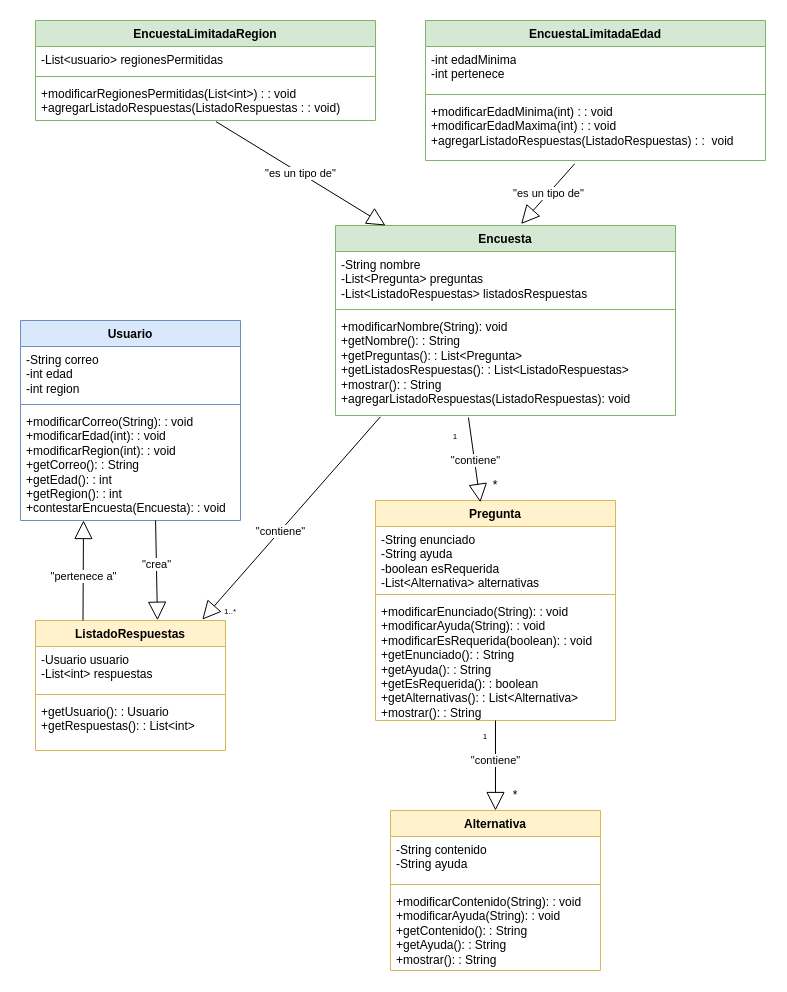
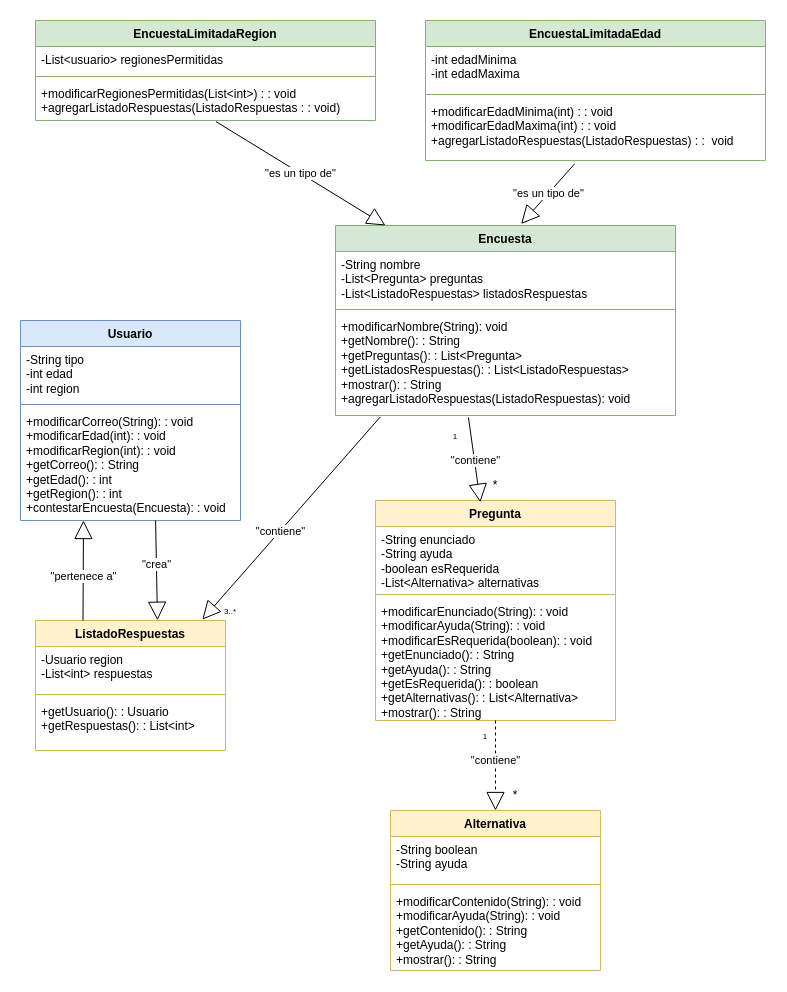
  <mxCell id="0" />
  <mxCell id="1" parent="0" />
  <mxCell id="2" value="EncuestaLimitadaRegion" style="swimlane;fontStyle=1;align=center;verticalAlign=top;childLayout=stackLayout;horizontal=1;startSize=26;horizontalStack=0;resizeParent=1;resizeParentMax=0;resizeLast=0;collapsible=1;marginBottom=0;whiteSpace=wrap;html=1;fillColor=#d5e8d4;strokeColor=#82b366;" vertex="1" parent="1"><mxGeometry x="35" y="20" width="340" height="100" as="geometry" /></mxCell>
  <mxCell id="3" value="-List&amp;lt;usuario&amp;gt; regionesPermitidas" style="text;strokeColor=none;fillColor=none;align=left;verticalAlign=top;spacingLeft=4;spacingRight=4;overflow=hidden;rotatable=0;points=[[0,0.5],[1,0.5]];portConstraint=eastwest;whiteSpace=wrap;html=1;" vertex="1" parent="2"><mxGeometry y="26" width="340" height="26" as="geometry" /></mxCell>
  <mxCell id="4" value="" style="line;strokeWidth=1;fillColor=none;align=left;verticalAlign=middle;spacingTop=-1;spacingLeft=3;spacingRight=3;rotatable=0;labelPosition=right;points=[];portConstraint=eastwest;strokeColor=inherit;" vertex="1" parent="2"><mxGeometry y="52" width="340" height="8" as="geometry" /></mxCell>
  <mxCell id="5" value="&lt;div&gt;+modificarRegionesPermitidas(List&amp;lt;int&amp;gt;) : : void&lt;/div&gt;&lt;div&gt;+agregarListadoRespuestas(ListadoRespuestas : : void)&lt;br&gt;&lt;/div&gt;" style="text;strokeColor=none;fillColor=none;align=left;verticalAlign=top;spacingLeft=4;spacingRight=4;overflow=hidden;rotatable=0;points=[[0,0.5],[1,0.5]];portConstraint=eastwest;whiteSpace=wrap;html=1;" vertex="1" parent="2"><mxGeometry y="60" width="340" height="40" as="geometry" /></mxCell>
  <mxCell id="6" value="EncuestaLimitadaEdad" style="swimlane;fontStyle=1;align=center;verticalAlign=top;childLayout=stackLayout;horizontal=1;startSize=26;horizontalStack=0;resizeParent=1;resizeParentMax=0;resizeLast=0;collapsible=1;marginBottom=0;whiteSpace=wrap;html=1;fillColor=#d5e8d4;strokeColor=#82b366;" vertex="1" parent="1"><mxGeometry x="425" y="20" width="340" height="140" as="geometry" /></mxCell>
- <mxCell id="7" value="&lt;div&gt;-int edadMinima&lt;/div&gt;&lt;div&gt;-int pertenece&lt;br&gt;&lt;/div&gt;" style="text;strokeColor=none;fillColor=none;align=left;verticalAlign=top;spacingLeft=4;spacingRight=4;overflow=hidden;rotatable=0;points=[[0,0.5],[1,0.5]];portConstraint=eastwest;whiteSpace=wrap;html=1;" vertex="1" parent="6"><mxGeometry y="26" width="340" height="44" as="geometry" /></mxCell>
+ <mxCell id="7" value="&lt;div&gt;-int edadMinima&lt;/div&gt;&lt;div&gt;-int edadMaxima&lt;br&gt;&lt;/div&gt;" style="text;strokeColor=none;fillColor=none;align=left;verticalAlign=top;spacingLeft=4;spacingRight=4;overflow=hidden;rotatable=0;points=[[0,0.5],[1,0.5]];portConstraint=eastwest;whiteSpace=wrap;html=1;" vertex="1" parent="6"><mxGeometry y="26" width="340" height="44" as="geometry" /></mxCell>
  <mxCell id="8" value="" style="line;strokeWidth=1;fillColor=none;align=left;verticalAlign=middle;spacingTop=-1;spacingLeft=3;spacingRight=3;rotatable=0;labelPosition=right;points=[];portConstraint=eastwest;strokeColor=inherit;" vertex="1" parent="6"><mxGeometry y="70" width="340" height="8" as="geometry" /></mxCell>
  <mxCell id="9" value="&lt;div&gt;+modificarEdadMinima(int) : : void&lt;br&gt;&lt;/div&gt;&lt;div&gt;+modificarEdadMaxima(int) : : void&lt;br&gt;&lt;/div&gt;&lt;div&gt;+agregarListadoRespuestas(ListadoRespuestas) : :&amp;nbsp; void&lt;br&gt;&lt;/div&gt;" style="text;strokeColor=none;fillColor=none;align=left;verticalAlign=top;spacingLeft=4;spacingRight=4;overflow=hidden;rotatable=0;points=[[0,0.5],[1,0.5]];portConstraint=eastwest;whiteSpace=wrap;html=1;" vertex="1" parent="6"><mxGeometry y="78" width="340" height="62" as="geometry" /></mxCell>
  <mxCell id="10" value="Encuesta" style="swimlane;fontStyle=1;align=center;verticalAlign=top;childLayout=stackLayout;horizontal=1;startSize=26;horizontalStack=0;resizeParent=1;resizeParentMax=0;resizeLast=0;collapsible=1;marginBottom=0;whiteSpace=wrap;html=1;fillColor=#d5e8d4;strokeColor=#82b366;" vertex="1" parent="1"><mxGeometry x="335" y="225" width="340" height="190" as="geometry" /></mxCell>
  <mxCell id="11" value="-String nombre&lt;br&gt;-List&amp;lt;Pregunta&amp;gt; preguntas&lt;br&gt;-List&amp;lt;ListadoRespuestas&amp;gt; listadosRespuestas" style="text;strokeColor=none;fillColor=none;align=left;verticalAlign=top;spacingLeft=4;spacingRight=4;overflow=hidden;rotatable=0;points=[[0,0.5],[1,0.5]];portConstraint=eastwest;whiteSpace=wrap;html=1;" vertex="1" parent="10"><mxGeometry y="26" width="340" height="54" as="geometry" /></mxCell>
  <mxCell id="12" value="" style="line;strokeWidth=1;fillColor=none;align=left;verticalAlign=middle;spacingTop=-1;spacingLeft=3;spacingRight=3;rotatable=0;labelPosition=right;points=[];portConstraint=eastwest;strokeColor=inherit;" vertex="1" parent="10"><mxGeometry y="80" width="340" height="8" as="geometry" /></mxCell>
  <mxCell id="13" value="+modificarNombre(String): void&lt;br&gt;+getNombre(): : String&lt;br&gt;+getPreguntas(): : List&amp;lt;Pregunta&amp;gt;&lt;br&gt;+getListadosRespuestas(): : List&amp;lt;ListadoRespuestas&amp;gt;&lt;br&gt;+mostrar(): : String&lt;br&gt;+agregarListadoRespuestas(ListadoRespuestas): void" style="text;strokeColor=none;fillColor=none;align=left;verticalAlign=top;spacingLeft=4;spacingRight=4;overflow=hidden;rotatable=0;points=[[0,0.5],[1,0.5]];portConstraint=eastwest;whiteSpace=wrap;html=1;" vertex="1" parent="10"><mxGeometry y="88" width="340" height="102" as="geometry" /></mxCell>
  <mxCell id="14" value="Usuario" style="swimlane;fontStyle=1;align=center;verticalAlign=top;childLayout=stackLayout;horizontal=1;startSize=26;horizontalStack=0;resizeParent=1;resizeParentMax=0;resizeLast=0;collapsible=1;marginBottom=0;whiteSpace=wrap;html=1;fillColor=#dae8fc;strokeColor=#6c8ebf;" vertex="1" parent="1"><mxGeometry x="20" y="320" width="220" height="200" as="geometry" /></mxCell>
- <mxCell id="15" value="-String correo&lt;br&gt;-int edad&lt;br&gt;-int region" style="text;strokeColor=none;fillColor=none;align=left;verticalAlign=top;spacingLeft=4;spacingRight=4;overflow=hidden;rotatable=0;points=[[0,0.5],[1,0.5]];portConstraint=eastwest;whiteSpace=wrap;html=1;" vertex="1" parent="14"><mxGeometry y="26" width="220" height="54" as="geometry" /></mxCell>
+ <mxCell id="15" value="-String tipo&lt;br&gt;-int edad&lt;br&gt;-int region" style="text;strokeColor=none;fillColor=none;align=left;verticalAlign=top;spacingLeft=4;spacingRight=4;overflow=hidden;rotatable=0;points=[[0,0.5],[1,0.5]];portConstraint=eastwest;whiteSpace=wrap;html=1;" vertex="1" parent="14"><mxGeometry y="26" width="220" height="54" as="geometry" /></mxCell>
  <mxCell id="16" value="" style="line;strokeWidth=1;fillColor=none;align=left;verticalAlign=middle;spacingTop=-1;spacingLeft=3;spacingRight=3;rotatable=0;labelPosition=right;points=[];portConstraint=eastwest;strokeColor=inherit;" vertex="1" parent="14"><mxGeometry y="80" width="220" height="8" as="geometry" /></mxCell>
  <mxCell id="17" value="+modificarCorreo(String): : void&lt;br&gt;+modificarEdad(int): : void&lt;br&gt;+modificarRegion(int): : void&lt;br&gt;+getCorreo(): : String&lt;br&gt;+getEdad(): : int&lt;br&gt;+getRegion(): : int&lt;br&gt;+contestarEncuesta(Encuesta): : void" style="text;strokeColor=none;fillColor=none;align=left;verticalAlign=top;spacingLeft=4;spacingRight=4;overflow=hidden;rotatable=0;points=[[0,0.5],[1,0.5]];portConstraint=eastwest;whiteSpace=wrap;html=1;" vertex="1" parent="14"><mxGeometry y="88" width="220" height="112" as="geometry" /></mxCell>
  <mxCell id="18" value="ListadoRespuestas" style="swimlane;fontStyle=1;align=center;verticalAlign=top;childLayout=stackLayout;horizontal=1;startSize=26;horizontalStack=0;resizeParent=1;resizeParentMax=0;resizeLast=0;collapsible=1;marginBottom=0;whiteSpace=wrap;html=1;fillColor=#fff2cc;strokeColor=#d6b656;" vertex="1" parent="1"><mxGeometry x="35" y="620" width="190" height="130" as="geometry" /></mxCell>
- <mxCell id="19" value="-Usuario usuario&lt;br&gt;-List&amp;lt;int&amp;gt; respuestas" style="text;strokeColor=none;fillColor=none;align=left;verticalAlign=top;spacingLeft=4;spacingRight=4;overflow=hidden;rotatable=0;points=[[0,0.5],[1,0.5]];portConstraint=eastwest;whiteSpace=wrap;html=1;" vertex="1" parent="18"><mxGeometry y="26" width="190" height="44" as="geometry" /></mxCell>
+ <mxCell id="19" value="-Usuario region&lt;br&gt;-List&amp;lt;int&amp;gt; respuestas" style="text;strokeColor=none;fillColor=none;align=left;verticalAlign=top;spacingLeft=4;spacingRight=4;overflow=hidden;rotatable=0;points=[[0,0.5],[1,0.5]];portConstraint=eastwest;whiteSpace=wrap;html=1;" vertex="1" parent="18"><mxGeometry y="26" width="190" height="44" as="geometry" /></mxCell>
  <mxCell id="20" value="" style="line;strokeWidth=1;fillColor=none;align=left;verticalAlign=middle;spacingTop=-1;spacingLeft=3;spacingRight=3;rotatable=0;labelPosition=right;points=[];portConstraint=eastwest;strokeColor=inherit;" vertex="1" parent="18"><mxGeometry y="70" width="190" height="8" as="geometry" /></mxCell>
  <mxCell id="21" value="+getUsuario(): : Usuario&lt;br&gt;+getRespuestas(): : List&amp;lt;int&amp;gt;" style="text;strokeColor=none;fillColor=none;align=left;verticalAlign=top;spacingLeft=4;spacingRight=4;overflow=hidden;rotatable=0;points=[[0,0.5],[1,0.5]];portConstraint=eastwest;whiteSpace=wrap;html=1;" vertex="1" parent="18"><mxGeometry y="78" width="190" height="52" as="geometry" /></mxCell>
  <mxCell id="22" value="Pregunta" style="swimlane;fontStyle=1;align=center;verticalAlign=top;childLayout=stackLayout;horizontal=1;startSize=26;horizontalStack=0;resizeParent=1;resizeParentMax=0;resizeLast=0;collapsible=1;marginBottom=0;whiteSpace=wrap;html=1;fillColor=#fff2cc;strokeColor=#d6b656;" vertex="1" parent="1"><mxGeometry x="375" y="500" width="240" height="220" as="geometry" /></mxCell>
  <mxCell id="23" value="-String enunciado&lt;br&gt;-String ayuda&lt;br&gt;-boolean esRequerida&lt;br&gt;-List&amp;lt;Alternativa&amp;gt; alternativas" style="text;strokeColor=none;fillColor=none;align=left;verticalAlign=top;spacingLeft=4;spacingRight=4;overflow=hidden;rotatable=0;points=[[0,0.5],[1,0.5]];portConstraint=eastwest;whiteSpace=wrap;html=1;" vertex="1" parent="22"><mxGeometry y="26" width="240" height="64" as="geometry" /></mxCell>
  <mxCell id="24" value="" style="line;strokeWidth=1;fillColor=none;align=left;verticalAlign=middle;spacingTop=-1;spacingLeft=3;spacingRight=3;rotatable=0;labelPosition=right;points=[];portConstraint=eastwest;strokeColor=inherit;" vertex="1" parent="22"><mxGeometry y="90" width="240" height="8" as="geometry" /></mxCell>
  <mxCell id="25" value="+modificarEnunciado(String): : void&lt;br&gt;+modificarAyuda(String): : void&lt;br&gt;+modificarEsRequerida(boolean): : void&lt;br&gt;+getEnunciado(): : String&lt;br&gt;+getAyuda(): : String&lt;br&gt;+getEsRequerida(): : boolean&lt;br&gt;+getAlternativas(): : List&amp;lt;Alternativa&amp;gt;&lt;br&gt;+mostrar(): : String" style="text;strokeColor=none;fillColor=none;align=left;verticalAlign=top;spacingLeft=4;spacingRight=4;overflow=hidden;rotatable=0;points=[[0,0.5],[1,0.5]];portConstraint=eastwest;whiteSpace=wrap;html=1;" vertex="1" parent="22"><mxGeometry y="98" width="240" height="122" as="geometry" /></mxCell>
  <mxCell id="26" value="Alternativa" style="swimlane;fontStyle=1;align=center;verticalAlign=top;childLayout=stackLayout;horizontal=1;startSize=26;horizontalStack=0;resizeParent=1;resizeParentMax=0;resizeLast=0;collapsible=1;marginBottom=0;whiteSpace=wrap;html=1;fillColor=#fff2cc;strokeColor=#d6b656;" vertex="1" parent="1"><mxGeometry x="390" y="810" width="210" height="160" as="geometry" /></mxCell>
- <mxCell id="27" value="-String contenido&lt;br&gt;-String ayuda" style="text;strokeColor=none;fillColor=none;align=left;verticalAlign=top;spacingLeft=4;spacingRight=4;overflow=hidden;rotatable=0;points=[[0,0.5],[1,0.5]];portConstraint=eastwest;whiteSpace=wrap;html=1;" vertex="1" parent="26"><mxGeometry y="26" width="210" height="44" as="geometry" /></mxCell>
+ <mxCell id="27" value="-String boolean&lt;br&gt;-String ayuda" style="text;strokeColor=none;fillColor=none;align=left;verticalAlign=top;spacingLeft=4;spacingRight=4;overflow=hidden;rotatable=0;points=[[0,0.5],[1,0.5]];portConstraint=eastwest;whiteSpace=wrap;html=1;" vertex="1" parent="26"><mxGeometry y="26" width="210" height="44" as="geometry" /></mxCell>
  <mxCell id="28" value="" style="line;strokeWidth=1;fillColor=none;align=left;verticalAlign=middle;spacingTop=-1;spacingLeft=3;spacingRight=3;rotatable=0;labelPosition=right;points=[];portConstraint=eastwest;strokeColor=inherit;" vertex="1" parent="26"><mxGeometry y="70" width="210" height="8" as="geometry" /></mxCell>
  <mxCell id="29" value="+modificarContenido(String): : void&lt;br&gt;+modificarAyuda(String): : void&lt;br&gt;+getContenido(): : String&lt;br&gt;+getAyuda(): : String&lt;br&gt;+mostrar(): : String" style="text;strokeColor=none;fillColor=none;align=left;verticalAlign=top;spacingLeft=4;spacingRight=4;overflow=hidden;rotatable=0;points=[[0,0.5],[1,0.5]];portConstraint=eastwest;whiteSpace=wrap;html=1;" vertex="1" parent="26"><mxGeometry y="78" width="210" height="82" as="geometry" /></mxCell>
  <mxCell id="30" value="&quot;es un tipo de&quot;" style="endArrow=block;endSize=16;endFill=0;html=1;rounded=0;exitX=0.439;exitY=1.052;exitDx=0;exitDy=0;exitPerimeter=0;entryX=0.546;entryY=-0.008;entryDx=0;entryDy=0;entryPerimeter=0;" edge="1" parent="1" source="9" target="10"><mxGeometry width="160" relative="1" as="geometry"><mxPoint x="705" y="220" as="sourcePoint" /><mxPoint x="865" y="220" as="targetPoint" /></mxGeometry></mxCell>
  <mxCell id="31" value="&quot;es un tipo de&quot;" style="endArrow=block;endSize=16;endFill=0;html=1;rounded=0;exitX=0.531;exitY=1.029;exitDx=0;exitDy=0;exitPerimeter=0;entryX=0.147;entryY=0;entryDx=0;entryDy=0;entryPerimeter=0;" edge="1" parent="1" source="5" target="10"><mxGeometry width="160" relative="1" as="geometry"><mxPoint x="248" y="140" as="sourcePoint" /><mxPoint x="195" y="195" as="targetPoint" /></mxGeometry></mxCell>
  <mxCell id="32" value="&quot;contiene&quot;" style="endArrow=block;endSize=16;endFill=0;html=1;rounded=0;exitX=0.132;exitY=1.013;exitDx=0;exitDy=0;exitPerimeter=0;entryX=0.878;entryY=-0.007;entryDx=0;entryDy=0;entryPerimeter=0;verticalAlign=middle;" edge="1" parent="1" source="13" target="18"><mxGeometry x="0.125" width="160" relative="1" as="geometry"><mxPoint x="165" y="584" as="sourcePoint" /><mxPoint x="325" y="584" as="targetPoint" /><mxPoint as="offset" /></mxGeometry></mxCell>
  <mxCell id="33" value="&quot;contiene&quot;" style="endArrow=block;endSize=16;endFill=0;html=1;rounded=0;exitX=0.391;exitY=1.02;exitDx=0;exitDy=0;exitPerimeter=0;entryX=0.437;entryY=0.008;entryDx=0;entryDy=0;entryPerimeter=0;verticalAlign=middle;" edge="1" parent="1" source="13" target="22"><mxGeometry x="0.017" y="1" width="160" relative="1" as="geometry"><mxPoint x="425" y="430" as="sourcePoint" /><mxPoint x="247" y="633" as="targetPoint" /><mxPoint as="offset" /></mxGeometry></mxCell>
- <mxCell id="34" value="&quot;contiene&quot;" style="endArrow=block;endSize=16;endFill=0;html=1;rounded=0;exitX=0.5;exitY=1;exitDx=0;exitDy=0;verticalAlign=middle;" edge="1" parent="1" source="22" target="26"><mxGeometry x="-0.111" width="160" relative="1" as="geometry"><mxPoint x="323" y="750" as="sourcePoint" /><mxPoint x="145" y="953" as="targetPoint" /><mxPoint as="offset" /></mxGeometry></mxCell>
+ <mxCell id="34" value="&quot;contiene&quot;" style="endArrow=block;endSize=16;endFill=0;html=1;rounded=0;exitX=0.5;exitY=1;exitDx=0;exitDy=0;verticalAlign=middle;dashed=1;" edge="1" parent="1" source="22" target="26"><mxGeometry x="-0.111" width="160" relative="1" as="geometry"><mxPoint x="323" y="750" as="sourcePoint" /><mxPoint x="145" y="953" as="targetPoint" /><mxPoint as="offset" /></mxGeometry></mxCell>
  <mxCell id="35" value="&quot;crea&quot;" style="endArrow=block;endSize=16;endFill=0;html=1;rounded=0;exitX=0.614;exitY=1;exitDx=0;exitDy=0;verticalAlign=middle;exitPerimeter=0;entryX=0.642;entryY=-0.002;entryDx=0;entryDy=0;entryPerimeter=0;" edge="1" parent="1" source="17" target="18"><mxGeometry x="-0.111" width="160" relative="1" as="geometry"><mxPoint x="155" y="530" as="sourcePoint" /><mxPoint x="165" y="600" as="targetPoint" /><mxPoint as="offset" /></mxGeometry></mxCell>
  <mxCell id="36" value="&quot;pertenece a&quot;" style="endArrow=block;endSize=16;endFill=0;html=1;rounded=0;exitX=0.25;exitY=0;exitDx=0;exitDy=0;verticalAlign=middle;" edge="1" parent="1" source="18"><mxGeometry x="-0.111" width="160" relative="1" as="geometry"><mxPoint x="15" y="540" as="sourcePoint" /><mxPoint x="83" y="520" as="targetPoint" /><mxPoint as="offset" /></mxGeometry></mxCell>
  <mxCell id="37" value="&lt;font style=&quot;font-size: 8px;&quot;&gt;1&lt;/font&gt;" style="text;html=1;align=center;verticalAlign=middle;whiteSpace=wrap;rounded=0;" vertex="1" parent="1"><mxGeometry x="445" y="430" width="20" height="10" as="geometry" /></mxCell>
  <mxCell id="38" value="&lt;font style=&quot;font-size: 8px;&quot;&gt;1&lt;/font&gt;" style="text;html=1;align=center;verticalAlign=middle;whiteSpace=wrap;rounded=0;" vertex="1" parent="1"><mxGeometry x="475" y="730" width="20" height="10" as="geometry" /></mxCell>
- <mxCell id="39" value="&lt;font style=&quot;font-size: 8px;&quot;&gt;1..*&lt;/font&gt;" style="text;html=1;align=center;verticalAlign=middle;whiteSpace=wrap;rounded=0;" vertex="1" parent="1"><mxGeometry x="220" y="605" width="20" height="10" as="geometry" /></mxCell>
+ <mxCell id="39" value="&lt;font style=&quot;font-size: 8px;&quot;&gt;3..*&lt;/font&gt;" style="text;html=1;align=center;verticalAlign=middle;whiteSpace=wrap;rounded=0;" vertex="1" parent="1"><mxGeometry x="220" y="605" width="20" height="10" as="geometry" /></mxCell>
  <mxCell id="40" value="*" style="text;html=1;align=center;verticalAlign=middle;whiteSpace=wrap;rounded=0;" vertex="1" parent="1"><mxGeometry x="485" y="480" width="20" height="10" as="geometry" /></mxCell>
  <mxCell id="41" value="*" style="text;html=1;align=center;verticalAlign=middle;whiteSpace=wrap;rounded=0;" vertex="1" parent="1"><mxGeometry x="505" y="790" width="20" height="10" as="geometry" /></mxCell>
